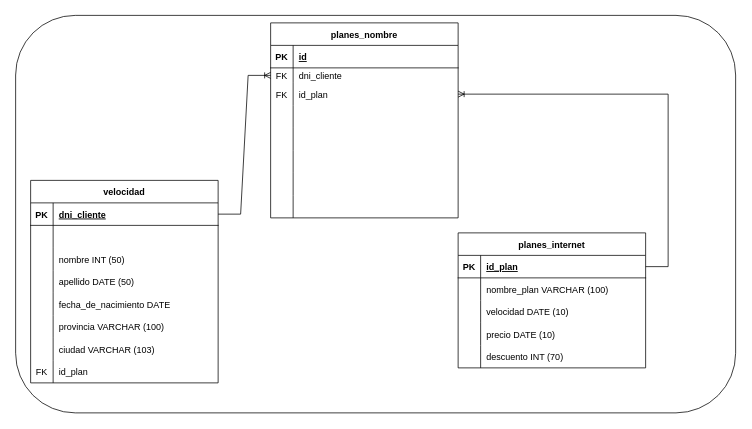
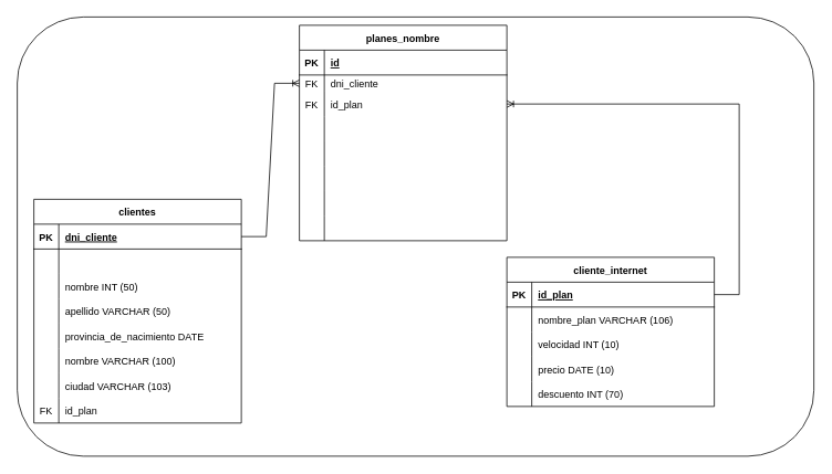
  <mxCell id="0" />
  <mxCell id="1" parent="0" />
  <mxCell id="2" value="" style="rounded=1;whiteSpace=wrap;html=1;" parent="1" vertex="1"><mxGeometry y="20" width="960" height="530" as="geometry" x="20" /></mxCell>
- <mxCell id="3" value="planes_internet" style="shape=table;startSize=30;container=1;collapsible=1;childLayout=tableLayout;fixedRows=1;rowLines=0;fontStyle=1;align=center;resizeLast=1;" parent="1" vertex="1"><mxGeometry x="610" y="310" width="250" height="180" as="geometry" /></mxCell>
+ <mxCell id="3" value="cliente_internet" style="shape=table;startSize=30;container=1;collapsible=1;childLayout=tableLayout;fixedRows=1;rowLines=0;fontStyle=1;align=center;resizeLast=1;" parent="1" vertex="1"><mxGeometry x="610" y="310" width="250" height="180" as="geometry" /></mxCell>
  <mxCell id="4" value="" style="shape=tableRow;horizontal=0;startSize=0;swimlaneHead=0;swimlaneBody=0;fillColor=none;collapsible=0;dropTarget=0;points=[[0,0.5],[1,0.5]];portConstraint=eastwest;top=0;left=0;right=0;bottom=1;" parent="3" vertex="1"><mxGeometry y="30" width="250" height="30" as="geometry" /></mxCell>
  <mxCell id="5" value="PK" style="shape=partialRectangle;connectable=0;fillColor=none;top=0;left=0;bottom=0;right=0;fontStyle=1;overflow=hidden;" parent="4" vertex="1"><mxGeometry width="30" height="30" as="geometry"><mxRectangle width="30" height="30" as="alternateBounds" /></mxGeometry></mxCell>
  <mxCell id="6" value="id_plan" style="shape=partialRectangle;connectable=0;fillColor=none;top=0;left=0;bottom=0;right=0;align=left;spacingLeft=6;fontStyle=5;overflow=hidden;" parent="4" vertex="1"><mxGeometry x="30" width="220" height="30" as="geometry"><mxRectangle width="220" height="30" as="alternateBounds" /></mxGeometry></mxCell>
  <mxCell id="7" value="" style="shape=tableRow;horizontal=0;startSize=0;swimlaneHead=0;swimlaneBody=0;fillColor=none;collapsible=0;dropTarget=0;points=[[0,0.5],[1,0.5]];portConstraint=eastwest;top=0;left=0;right=0;bottom=0;" parent="3" vertex="1"><mxGeometry y="60" width="250" height="30" as="geometry" /></mxCell>
  <mxCell id="8" value="" style="shape=partialRectangle;connectable=0;fillColor=none;top=0;left=0;bottom=0;right=0;editable=1;overflow=hidden;" parent="7" vertex="1"><mxGeometry width="30" height="30" as="geometry"><mxRectangle width="30" height="30" as="alternateBounds" /></mxGeometry></mxCell>
- <mxCell id="9" value="nombre_plan VARCHAR (100)" style="shape=partialRectangle;connectable=0;fillColor=none;top=0;left=0;bottom=0;right=0;align=left;spacingLeft=6;overflow=hidden;" parent="7" vertex="1"><mxGeometry x="30" width="220" height="30" as="geometry"><mxRectangle width="220" height="30" as="alternateBounds" /></mxGeometry></mxCell>
+ <mxCell id="9" value="nombre_plan VARCHAR (106)" style="shape=partialRectangle;connectable=0;fillColor=none;top=0;left=0;bottom=0;right=0;align=left;spacingLeft=6;overflow=hidden;" parent="7" vertex="1"><mxGeometry x="30" width="220" height="30" as="geometry"><mxRectangle width="220" height="30" as="alternateBounds" /></mxGeometry></mxCell>
  <mxCell id="10" value="" style="shape=tableRow;horizontal=0;startSize=0;swimlaneHead=0;swimlaneBody=0;fillColor=none;collapsible=0;dropTarget=0;points=[[0,0.5],[1,0.5]];portConstraint=eastwest;top=0;left=0;right=0;bottom=0;" parent="3" vertex="1"><mxGeometry y="90" width="250" height="30" as="geometry" /></mxCell>
  <mxCell id="11" value="" style="shape=partialRectangle;connectable=0;fillColor=none;top=0;left=0;bottom=0;right=0;editable=1;overflow=hidden;" parent="10" vertex="1"><mxGeometry width="30" height="30" as="geometry"><mxRectangle width="30" height="30" as="alternateBounds" /></mxGeometry></mxCell>
- <mxCell id="12" value="velocidad DATE (10)" style="shape=partialRectangle;connectable=0;fillColor=none;top=0;left=0;bottom=0;right=0;align=left;spacingLeft=6;overflow=hidden;" parent="10" vertex="1"><mxGeometry x="30" width="220" height="30" as="geometry"><mxRectangle width="220" height="30" as="alternateBounds" /></mxGeometry></mxCell>
+ <mxCell id="12" value="velocidad INT (10)" style="shape=partialRectangle;connectable=0;fillColor=none;top=0;left=0;bottom=0;right=0;align=left;spacingLeft=6;overflow=hidden;" parent="10" vertex="1"><mxGeometry x="30" width="220" height="30" as="geometry"><mxRectangle width="220" height="30" as="alternateBounds" /></mxGeometry></mxCell>
  <mxCell id="13" value="" style="shape=tableRow;horizontal=0;startSize=0;swimlaneHead=0;swimlaneBody=0;fillColor=none;collapsible=0;dropTarget=0;points=[[0,0.5],[1,0.5]];portConstraint=eastwest;top=0;left=0;right=0;bottom=0;" parent="3" vertex="1"><mxGeometry y="120" width="250" height="30" as="geometry" /></mxCell>
  <mxCell id="14" value="" style="shape=partialRectangle;connectable=0;fillColor=none;top=0;left=0;bottom=0;right=0;editable=1;overflow=hidden;" parent="13" vertex="1"><mxGeometry width="30" height="30" as="geometry"><mxRectangle width="30" height="30" as="alternateBounds" /></mxGeometry></mxCell>
  <mxCell id="15" value="precio DATE (10)" style="shape=partialRectangle;connectable=0;fillColor=none;top=0;left=0;bottom=0;right=0;align=left;spacingLeft=6;overflow=hidden;" parent="13" vertex="1"><mxGeometry x="30" width="220" height="30" as="geometry"><mxRectangle width="220" height="30" as="alternateBounds" /></mxGeometry></mxCell>
  <mxCell id="16" value="" style="shape=tableRow;horizontal=0;startSize=0;swimlaneHead=0;swimlaneBody=0;fillColor=none;collapsible=0;dropTarget=0;points=[[0,0.5],[1,0.5]];portConstraint=eastwest;top=0;left=0;right=0;bottom=0;" parent="3" vertex="1"><mxGeometry y="150" width="250" height="30" as="geometry" /></mxCell>
  <mxCell id="17" value="" style="shape=partialRectangle;connectable=0;fillColor=none;top=0;left=0;bottom=0;right=0;editable=1;overflow=hidden;" parent="16" vertex="1"><mxGeometry width="30" height="30" as="geometry"><mxRectangle width="30" height="30" as="alternateBounds" /></mxGeometry></mxCell>
  <mxCell id="18" value="descuento INT (70)" style="shape=partialRectangle;connectable=0;fillColor=none;top=0;left=0;bottom=0;right=0;align=left;spacingLeft=6;overflow=hidden;" parent="16" vertex="1"><mxGeometry x="30" width="220" height="30" as="geometry"><mxRectangle width="220" height="30" as="alternateBounds" /></mxGeometry></mxCell>
- <mxCell id="19" value="velocidad" style="shape=table;startSize=30;container=1;collapsible=1;childLayout=tableLayout;fixedRows=1;rowLines=0;fontStyle=1;align=center;resizeLast=1;" parent="1" vertex="1"><mxGeometry x="40" y="240" width="250" height="270" as="geometry" /></mxCell>
+ <mxCell id="19" value="clientes" style="shape=table;startSize=30;container=1;collapsible=1;childLayout=tableLayout;fixedRows=1;rowLines=0;fontStyle=1;align=center;resizeLast=1;" parent="1" vertex="1"><mxGeometry x="40" y="240" width="250" height="270" as="geometry" /></mxCell>
  <mxCell id="20" value="" style="shape=tableRow;horizontal=0;startSize=0;swimlaneHead=0;swimlaneBody=0;fillColor=none;collapsible=0;dropTarget=0;points=[[0,0.5],[1,0.5]];portConstraint=eastwest;top=0;left=0;right=0;bottom=1;" parent="19" vertex="1"><mxGeometry y="30" width="250" height="30" as="geometry" /></mxCell>
  <mxCell id="21" value="PK" style="shape=partialRectangle;connectable=0;fillColor=none;top=0;left=0;bottom=0;right=0;fontStyle=1;overflow=hidden;" parent="20" vertex="1"><mxGeometry width="30" height="30" as="geometry"><mxRectangle width="30" height="30" as="alternateBounds" /></mxGeometry></mxCell>
  <mxCell id="22" value="dni_cliente" style="shape=partialRectangle;connectable=0;fillColor=none;top=0;left=0;bottom=0;right=0;align=left;spacingLeft=6;fontStyle=5;overflow=hidden;" parent="20" vertex="1"><mxGeometry x="30" width="220" height="30" as="geometry"><mxRectangle width="220" height="30" as="alternateBounds" /></mxGeometry></mxCell>
  <mxCell id="23" value="" style="shape=tableRow;horizontal=0;startSize=0;swimlaneHead=0;swimlaneBody=0;fillColor=none;collapsible=0;dropTarget=0;points=[[0,0.5],[1,0.5]];portConstraint=eastwest;top=0;left=0;right=0;bottom=0;" parent="19" vertex="1"><mxGeometry y="60" width="250" height="30" as="geometry" /></mxCell>
  <mxCell id="24" value="" style="shape=partialRectangle;connectable=0;fillColor=none;top=0;left=0;bottom=0;right=0;editable=1;overflow=hidden;" parent="23" vertex="1"><mxGeometry width="30" height="30" as="geometry"><mxRectangle width="30" height="30" as="alternateBounds" /></mxGeometry></mxCell>
  <mxCell id="25" value="" style="shape=partialRectangle;connectable=0;fillColor=none;top=0;left=0;bottom=0;right=0;align=left;spacingLeft=6;overflow=hidden;" parent="23" vertex="1"><mxGeometry x="30" width="220" height="30" as="geometry"><mxRectangle width="220" height="30" as="alternateBounds" /></mxGeometry></mxCell>
  <mxCell id="26" value="" style="shape=tableRow;horizontal=0;startSize=0;swimlaneHead=0;swimlaneBody=0;fillColor=none;collapsible=0;dropTarget=0;points=[[0,0.5],[1,0.5]];portConstraint=eastwest;top=0;left=0;right=0;bottom=0;" parent="19" vertex="1"><mxGeometry y="90" width="250" height="30" as="geometry" /></mxCell>
  <mxCell id="27" value="" style="shape=partialRectangle;connectable=0;fillColor=none;top=0;left=0;bottom=0;right=0;editable=1;overflow=hidden;" parent="26" vertex="1"><mxGeometry width="30" height="30" as="geometry"><mxRectangle width="30" height="30" as="alternateBounds" /></mxGeometry></mxCell>
  <mxCell id="28" value="nombre INT (50)" style="shape=partialRectangle;connectable=0;fillColor=none;top=0;left=0;bottom=0;right=0;align=left;spacingLeft=6;overflow=hidden;" parent="26" vertex="1"><mxGeometry x="30" width="220" height="30" as="geometry"><mxRectangle width="220" height="30" as="alternateBounds" /></mxGeometry></mxCell>
  <mxCell id="29" value="" style="shape=tableRow;horizontal=0;startSize=0;swimlaneHead=0;swimlaneBody=0;fillColor=none;collapsible=0;dropTarget=0;points=[[0,0.5],[1,0.5]];portConstraint=eastwest;top=0;left=0;right=0;bottom=0;" parent="19" vertex="1"><mxGeometry y="120" width="250" height="30" as="geometry" /></mxCell>
  <mxCell id="30" value="" style="shape=partialRectangle;connectable=0;fillColor=none;top=0;left=0;bottom=0;right=0;editable=1;overflow=hidden;" parent="29" vertex="1"><mxGeometry width="30" height="30" as="geometry"><mxRectangle width="30" height="30" as="alternateBounds" /></mxGeometry></mxCell>
- <mxCell id="31" value="apellido DATE (50)" style="shape=partialRectangle;connectable=0;fillColor=none;top=0;left=0;bottom=0;right=0;align=left;spacingLeft=6;overflow=hidden;" parent="29" vertex="1"><mxGeometry x="30" width="220" height="30" as="geometry"><mxRectangle width="220" height="30" as="alternateBounds" /></mxGeometry></mxCell>
+ <mxCell id="31" value="apellido VARCHAR (50)" style="shape=partialRectangle;connectable=0;fillColor=none;top=0;left=0;bottom=0;right=0;align=left;spacingLeft=6;overflow=hidden;" parent="29" vertex="1"><mxGeometry x="30" width="220" height="30" as="geometry"><mxRectangle width="220" height="30" as="alternateBounds" /></mxGeometry></mxCell>
  <mxCell id="32" value="" style="shape=tableRow;horizontal=0;startSize=0;swimlaneHead=0;swimlaneBody=0;fillColor=none;collapsible=0;dropTarget=0;points=[[0,0.5],[1,0.5]];portConstraint=eastwest;top=0;left=0;right=0;bottom=0;" parent="19" vertex="1"><mxGeometry y="150" width="250" height="30" as="geometry" /></mxCell>
  <mxCell id="33" value="" style="shape=partialRectangle;connectable=0;fillColor=none;top=0;left=0;bottom=0;right=0;editable=1;overflow=hidden;" parent="32" vertex="1"><mxGeometry width="30" height="30" as="geometry"><mxRectangle width="30" height="30" as="alternateBounds" /></mxGeometry></mxCell>
- <mxCell id="34" value="fecha_de_nacimiento DATE" style="shape=partialRectangle;connectable=0;fillColor=none;top=0;left=0;bottom=0;right=0;align=left;spacingLeft=6;overflow=hidden;" parent="32" vertex="1"><mxGeometry x="30" width="220" height="30" as="geometry"><mxRectangle width="220" height="30" as="alternateBounds" /></mxGeometry></mxCell>
+ <mxCell id="34" value="provincia_de_nacimiento DATE" style="shape=partialRectangle;connectable=0;fillColor=none;top=0;left=0;bottom=0;right=0;align=left;spacingLeft=6;overflow=hidden;" parent="32" vertex="1"><mxGeometry x="30" width="220" height="30" as="geometry"><mxRectangle width="220" height="30" as="alternateBounds" /></mxGeometry></mxCell>
  <mxCell id="35" value="" style="shape=tableRow;horizontal=0;startSize=0;swimlaneHead=0;swimlaneBody=0;fillColor=none;collapsible=0;dropTarget=0;points=[[0,0.5],[1,0.5]];portConstraint=eastwest;top=0;left=0;right=0;bottom=0;" parent="19" vertex="1"><mxGeometry y="180" width="250" height="30" as="geometry" /></mxCell>
  <mxCell id="36" value="" style="shape=partialRectangle;connectable=0;fillColor=none;top=0;left=0;bottom=0;right=0;editable=1;overflow=hidden;" parent="35" vertex="1"><mxGeometry width="30" height="30" as="geometry"><mxRectangle width="30" height="30" as="alternateBounds" /></mxGeometry></mxCell>
- <mxCell id="37" value="provincia VARCHAR (100)" style="shape=partialRectangle;connectable=0;fillColor=none;top=0;left=0;bottom=0;right=0;align=left;spacingLeft=6;overflow=hidden;" parent="35" vertex="1"><mxGeometry x="30" width="220" height="30" as="geometry"><mxRectangle width="220" height="30" as="alternateBounds" /></mxGeometry></mxCell>
+ <mxCell id="37" value="nombre VARCHAR (100)" style="shape=partialRectangle;connectable=0;fillColor=none;top=0;left=0;bottom=0;right=0;align=left;spacingLeft=6;overflow=hidden;" parent="35" vertex="1"><mxGeometry x="30" width="220" height="30" as="geometry"><mxRectangle width="220" height="30" as="alternateBounds" /></mxGeometry></mxCell>
  <mxCell id="38" value="" style="shape=tableRow;horizontal=0;startSize=0;swimlaneHead=0;swimlaneBody=0;fillColor=none;collapsible=0;dropTarget=0;points=[[0,0.5],[1,0.5]];portConstraint=eastwest;top=0;left=0;right=0;bottom=0;" parent="19" vertex="1"><mxGeometry y="210" width="250" height="30" as="geometry" /></mxCell>
  <mxCell id="39" value="" style="shape=partialRectangle;connectable=0;fillColor=none;top=0;left=0;bottom=0;right=0;editable=1;overflow=hidden;" parent="38" vertex="1"><mxGeometry width="30" height="30" as="geometry"><mxRectangle width="30" height="30" as="alternateBounds" /></mxGeometry></mxCell>
  <mxCell id="40" value="ciudad VARCHAR (103)" style="shape=partialRectangle;connectable=0;fillColor=none;top=0;left=0;bottom=0;right=0;align=left;spacingLeft=6;overflow=hidden;" parent="38" vertex="1"><mxGeometry x="30" width="220" height="30" as="geometry"><mxRectangle width="220" height="30" as="alternateBounds" /></mxGeometry></mxCell>
  <mxCell id="41" value="" style="shape=tableRow;horizontal=0;startSize=0;swimlaneHead=0;swimlaneBody=0;fillColor=none;collapsible=0;dropTarget=0;points=[[0,0.5],[1,0.5]];portConstraint=eastwest;top=0;left=0;right=0;bottom=0;" parent="19" vertex="1"><mxGeometry y="240" width="250" height="30" as="geometry" /></mxCell>
  <mxCell id="42" value="FK" style="shape=partialRectangle;connectable=0;fillColor=none;top=0;left=0;bottom=0;right=0;editable=1;overflow=hidden;" parent="41" vertex="1"><mxGeometry width="30" height="30" as="geometry"><mxRectangle width="30" height="30" as="alternateBounds" /></mxGeometry></mxCell>
  <mxCell id="43" value="id_plan" style="shape=partialRectangle;connectable=0;fillColor=none;top=0;left=0;bottom=0;right=0;align=left;spacingLeft=6;overflow=hidden;" parent="41" vertex="1"><mxGeometry x="30" width="220" height="30" as="geometry"><mxRectangle width="220" height="30" as="alternateBounds" /></mxGeometry></mxCell>
  <mxCell id="44" value="" style="edgeStyle=entityRelationEdgeStyle;fontSize=12;html=1;endArrow=ERoneToMany;rounded=0;entryX=1;entryY=0.5;entryDx=0;entryDy=0;" parent="1" source="4" target="52" edge="1"><mxGeometry width="100" height="100" relative="1" as="geometry"><mxPoint x="560" y="290" as="sourcePoint" /><mxPoint x="660" y="190" as="targetPoint" /></mxGeometry></mxCell>
  <mxCell id="45" value="planes_nombre" style="shape=table;startSize=30;container=1;collapsible=1;childLayout=tableLayout;fixedRows=1;rowLines=0;fontStyle=1;align=center;resizeLast=1;" vertex="1" parent="1"><mxGeometry x="360" y="30" width="250" height="260" as="geometry" /></mxCell>
  <mxCell id="46" value="" style="shape=tableRow;horizontal=0;startSize=0;swimlaneHead=0;swimlaneBody=0;fillColor=none;collapsible=0;dropTarget=0;points=[[0,0.5],[1,0.5]];portConstraint=eastwest;top=0;left=0;right=0;bottom=1;" vertex="1" parent="45"><mxGeometry y="30" width="250" height="30" as="geometry" /></mxCell>
  <mxCell id="47" value="PK" style="shape=partialRectangle;connectable=0;fillColor=none;top=0;left=0;bottom=0;right=0;fontStyle=1;overflow=hidden;" vertex="1" parent="46"><mxGeometry width="30" height="30" as="geometry"><mxRectangle width="30" height="30" as="alternateBounds" /></mxGeometry></mxCell>
  <mxCell id="48" value="id" style="shape=partialRectangle;connectable=0;fillColor=none;top=0;left=0;bottom=0;right=0;align=left;spacingLeft=6;fontStyle=5;overflow=hidden;" vertex="1" parent="46"><mxGeometry x="30" width="220" height="30" as="geometry"><mxRectangle width="220" height="30" as="alternateBounds" /></mxGeometry></mxCell>
  <mxCell id="49" value="" style="shape=tableRow;horizontal=0;startSize=0;swimlaneHead=0;swimlaneBody=0;fillColor=none;collapsible=0;dropTarget=0;points=[[0,0.5],[1,0.5]];portConstraint=eastwest;top=0;left=0;right=0;bottom=0;" vertex="1" parent="45"><mxGeometry y="60" width="250" height="20" as="geometry" /></mxCell>
  <mxCell id="50" value="FK" style="shape=partialRectangle;connectable=0;fillColor=none;top=0;left=0;bottom=0;right=0;editable=1;overflow=hidden;" vertex="1" parent="49"><mxGeometry width="30" height="20" as="geometry"><mxRectangle width="30" height="20" as="alternateBounds" /></mxGeometry></mxCell>
  <mxCell id="51" value="dni_cliente" style="shape=partialRectangle;connectable=0;fillColor=none;top=0;left=0;bottom=0;right=0;align=left;spacingLeft=6;overflow=hidden;" vertex="1" parent="49"><mxGeometry x="30" width="220" height="20" as="geometry"><mxRectangle width="220" height="20" as="alternateBounds" /></mxGeometry></mxCell>
  <mxCell id="52" value="" style="shape=tableRow;horizontal=0;startSize=0;swimlaneHead=0;swimlaneBody=0;fillColor=none;collapsible=0;dropTarget=0;points=[[0,0.5],[1,0.5]];portConstraint=eastwest;top=0;left=0;right=0;bottom=0;" vertex="1" parent="45"><mxGeometry y="80" width="250" height="30" as="geometry" /></mxCell>
  <mxCell id="53" value="FK" style="shape=partialRectangle;connectable=0;fillColor=none;top=0;left=0;bottom=0;right=0;editable=1;overflow=hidden;" vertex="1" parent="52"><mxGeometry width="30" height="30" as="geometry"><mxRectangle width="30" height="30" as="alternateBounds" /></mxGeometry></mxCell>
  <mxCell id="54" value="id_plan" style="shape=partialRectangle;connectable=0;fillColor=none;top=0;left=0;bottom=0;right=0;align=left;spacingLeft=6;overflow=hidden;" vertex="1" parent="52"><mxGeometry x="30" width="220" height="30" as="geometry"><mxRectangle width="220" height="30" as="alternateBounds" /></mxGeometry></mxCell>
  <mxCell id="55" value="" style="shape=tableRow;horizontal=0;startSize=0;swimlaneHead=0;swimlaneBody=0;fillColor=none;collapsible=0;dropTarget=0;points=[[0,0.5],[1,0.5]];portConstraint=eastwest;top=0;left=0;right=0;bottom=0;" vertex="1" parent="45"><mxGeometry y="110" width="250" height="30" as="geometry" /></mxCell>
  <mxCell id="56" value="" style="shape=partialRectangle;connectable=0;fillColor=none;top=0;left=0;bottom=0;right=0;editable=1;overflow=hidden;" vertex="1" parent="55"><mxGeometry width="30" height="30" as="geometry"><mxRectangle width="30" height="30" as="alternateBounds" /></mxGeometry></mxCell>
  <mxCell id="57" value="" style="shape=partialRectangle;connectable=0;fillColor=none;top=0;left=0;bottom=0;right=0;align=left;spacingLeft=6;overflow=hidden;" vertex="1" parent="55"><mxGeometry x="30" width="220" height="30" as="geometry"><mxRectangle width="220" height="30" as="alternateBounds" /></mxGeometry></mxCell>
  <mxCell id="58" value="" style="shape=tableRow;horizontal=0;startSize=0;swimlaneHead=0;swimlaneBody=0;fillColor=none;collapsible=0;dropTarget=0;points=[[0,0.5],[1,0.5]];portConstraint=eastwest;top=0;left=0;right=0;bottom=0;" vertex="1" parent="45"><mxGeometry y="140" width="250" height="30" as="geometry" /></mxCell>
  <mxCell id="59" value="" style="shape=partialRectangle;connectable=0;fillColor=none;top=0;left=0;bottom=0;right=0;editable=1;overflow=hidden;" vertex="1" parent="58"><mxGeometry width="30" height="30" as="geometry"><mxRectangle width="30" height="30" as="alternateBounds" /></mxGeometry></mxCell>
  <mxCell id="60" value="" style="shape=partialRectangle;connectable=0;fillColor=none;top=0;left=0;bottom=0;right=0;align=left;spacingLeft=6;overflow=hidden;" vertex="1" parent="58"><mxGeometry x="30" width="220" height="30" as="geometry"><mxRectangle width="220" height="30" as="alternateBounds" /></mxGeometry></mxCell>
  <mxCell id="61" value="" style="shape=tableRow;horizontal=0;startSize=0;swimlaneHead=0;swimlaneBody=0;fillColor=none;collapsible=0;dropTarget=0;points=[[0,0.5],[1,0.5]];portConstraint=eastwest;top=0;left=0;right=0;bottom=0;" vertex="1" parent="45"><mxGeometry y="170" width="250" height="30" as="geometry" /></mxCell>
  <mxCell id="62" value="" style="shape=partialRectangle;connectable=0;fillColor=none;top=0;left=0;bottom=0;right=0;editable=1;overflow=hidden;" vertex="1" parent="61"><mxGeometry width="30" height="30" as="geometry"><mxRectangle width="30" height="30" as="alternateBounds" /></mxGeometry></mxCell>
  <mxCell id="63" value="" style="shape=partialRectangle;connectable=0;fillColor=none;top=0;left=0;bottom=0;right=0;align=left;spacingLeft=6;overflow=hidden;" vertex="1" parent="61"><mxGeometry x="30" width="220" height="30" as="geometry"><mxRectangle width="220" height="30" as="alternateBounds" /></mxGeometry></mxCell>
  <mxCell id="64" value="" style="shape=tableRow;horizontal=0;startSize=0;swimlaneHead=0;swimlaneBody=0;fillColor=none;collapsible=0;dropTarget=0;points=[[0,0.5],[1,0.5]];portConstraint=eastwest;top=0;left=0;right=0;bottom=0;" vertex="1" parent="45"><mxGeometry y="200" width="250" height="30" as="geometry" /></mxCell>
  <mxCell id="65" value="" style="shape=partialRectangle;connectable=0;fillColor=none;top=0;left=0;bottom=0;right=0;editable=1;overflow=hidden;" vertex="1" parent="64"><mxGeometry width="30" height="30" as="geometry"><mxRectangle width="30" height="30" as="alternateBounds" /></mxGeometry></mxCell>
  <mxCell id="66" value="" style="shape=partialRectangle;connectable=0;fillColor=none;top=0;left=0;bottom=0;right=0;align=left;spacingLeft=6;overflow=hidden;" vertex="1" parent="64"><mxGeometry x="30" width="220" height="30" as="geometry"><mxRectangle width="220" height="30" as="alternateBounds" /></mxGeometry></mxCell>
  <mxCell id="67" value="" style="shape=tableRow;horizontal=0;startSize=0;swimlaneHead=0;swimlaneBody=0;fillColor=none;collapsible=0;dropTarget=0;points=[[0,0.5],[1,0.5]];portConstraint=eastwest;top=0;left=0;right=0;bottom=0;" vertex="1" parent="45"><mxGeometry y="230" width="250" height="30" as="geometry" /></mxCell>
  <mxCell id="68" value="" style="shape=partialRectangle;connectable=0;fillColor=none;top=0;left=0;bottom=0;right=0;editable=1;overflow=hidden;" vertex="1" parent="67"><mxGeometry width="30" height="30" as="geometry"><mxRectangle width="30" height="30" as="alternateBounds" /></mxGeometry></mxCell>
  <mxCell id="69" value="" style="shape=partialRectangle;connectable=0;fillColor=none;top=0;left=0;bottom=0;right=0;align=left;spacingLeft=6;overflow=hidden;" vertex="1" parent="67"><mxGeometry x="30" width="220" height="30" as="geometry"><mxRectangle width="220" height="30" as="alternateBounds" /></mxGeometry></mxCell>
  <mxCell id="70" value="" style="edgeStyle=entityRelationEdgeStyle;fontSize=12;html=1;endArrow=ERoneToMany;rounded=0;entryX=0;entryY=0.5;entryDx=0;entryDy=0;exitX=1;exitY=0.5;exitDx=0;exitDy=0;" edge="1" parent="1" source="20" target="49"><mxGeometry width="100" height="100" relative="1" as="geometry"><mxPoint x="310" y="390" as="sourcePoint" /><mxPoint x="290" y="160" as="targetPoint" /></mxGeometry></mxCell>
